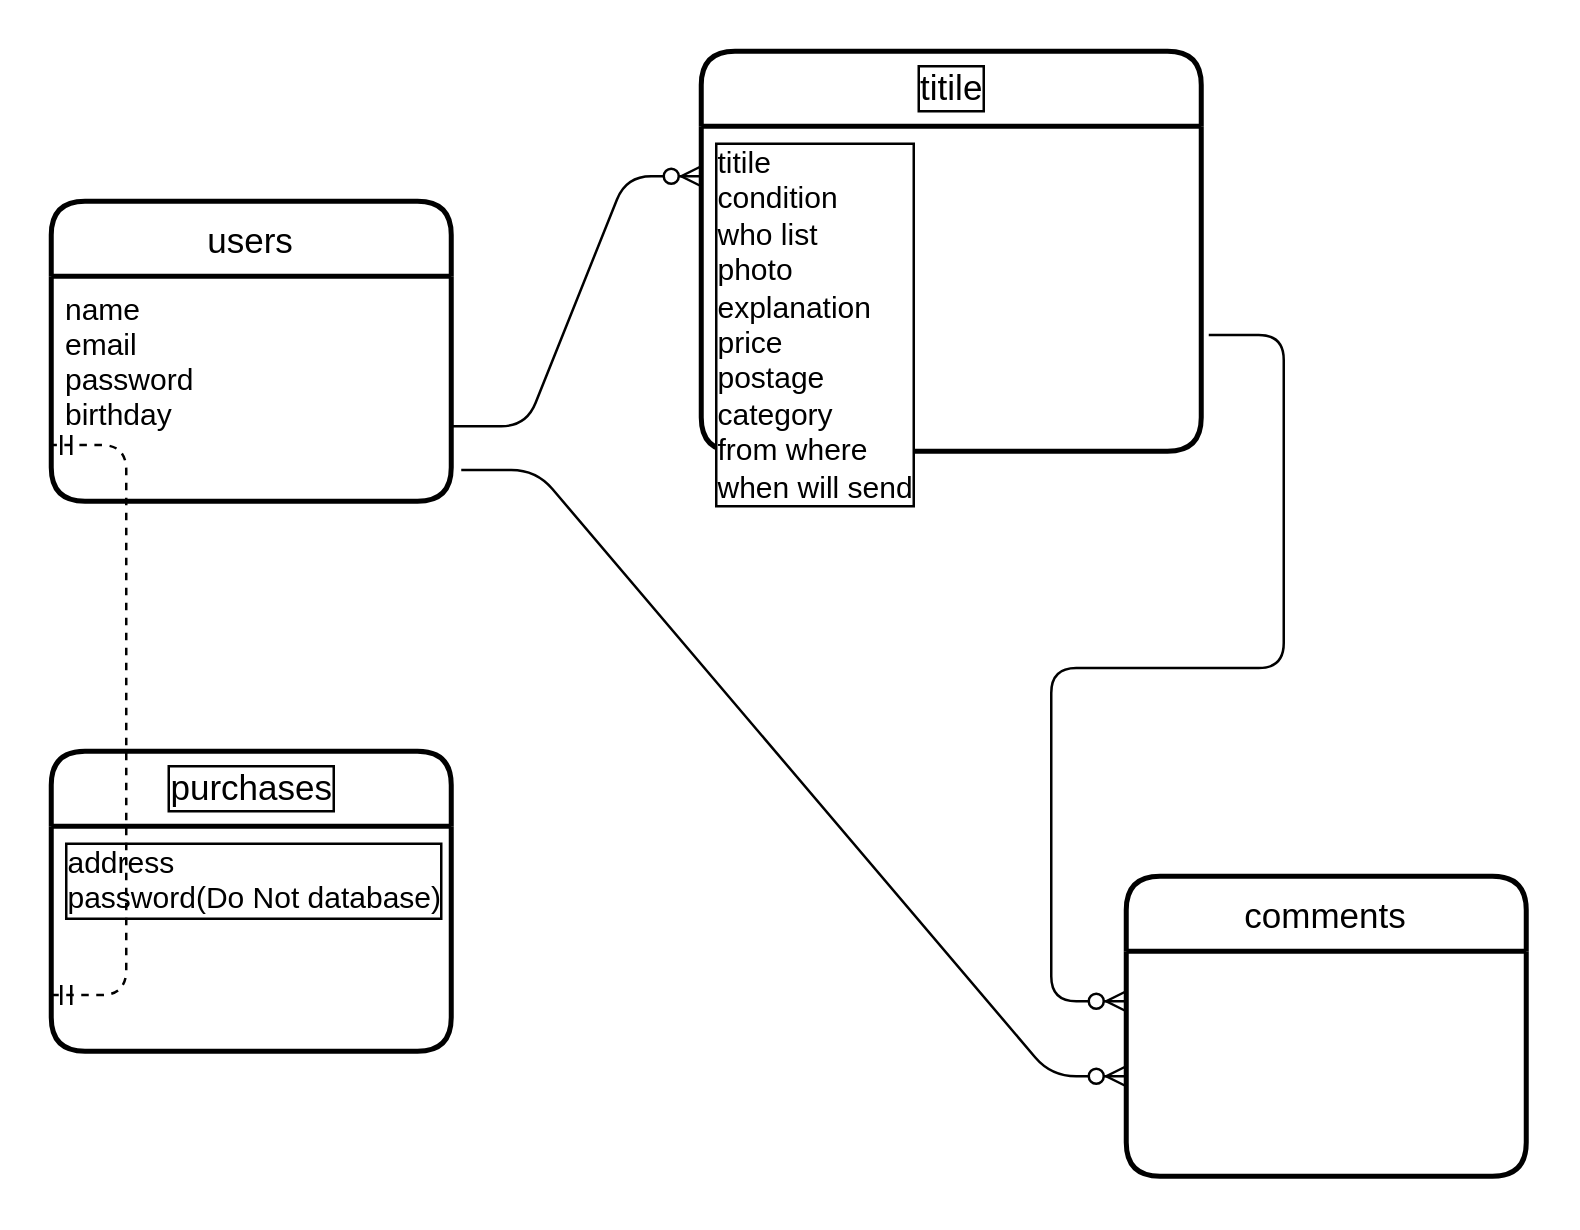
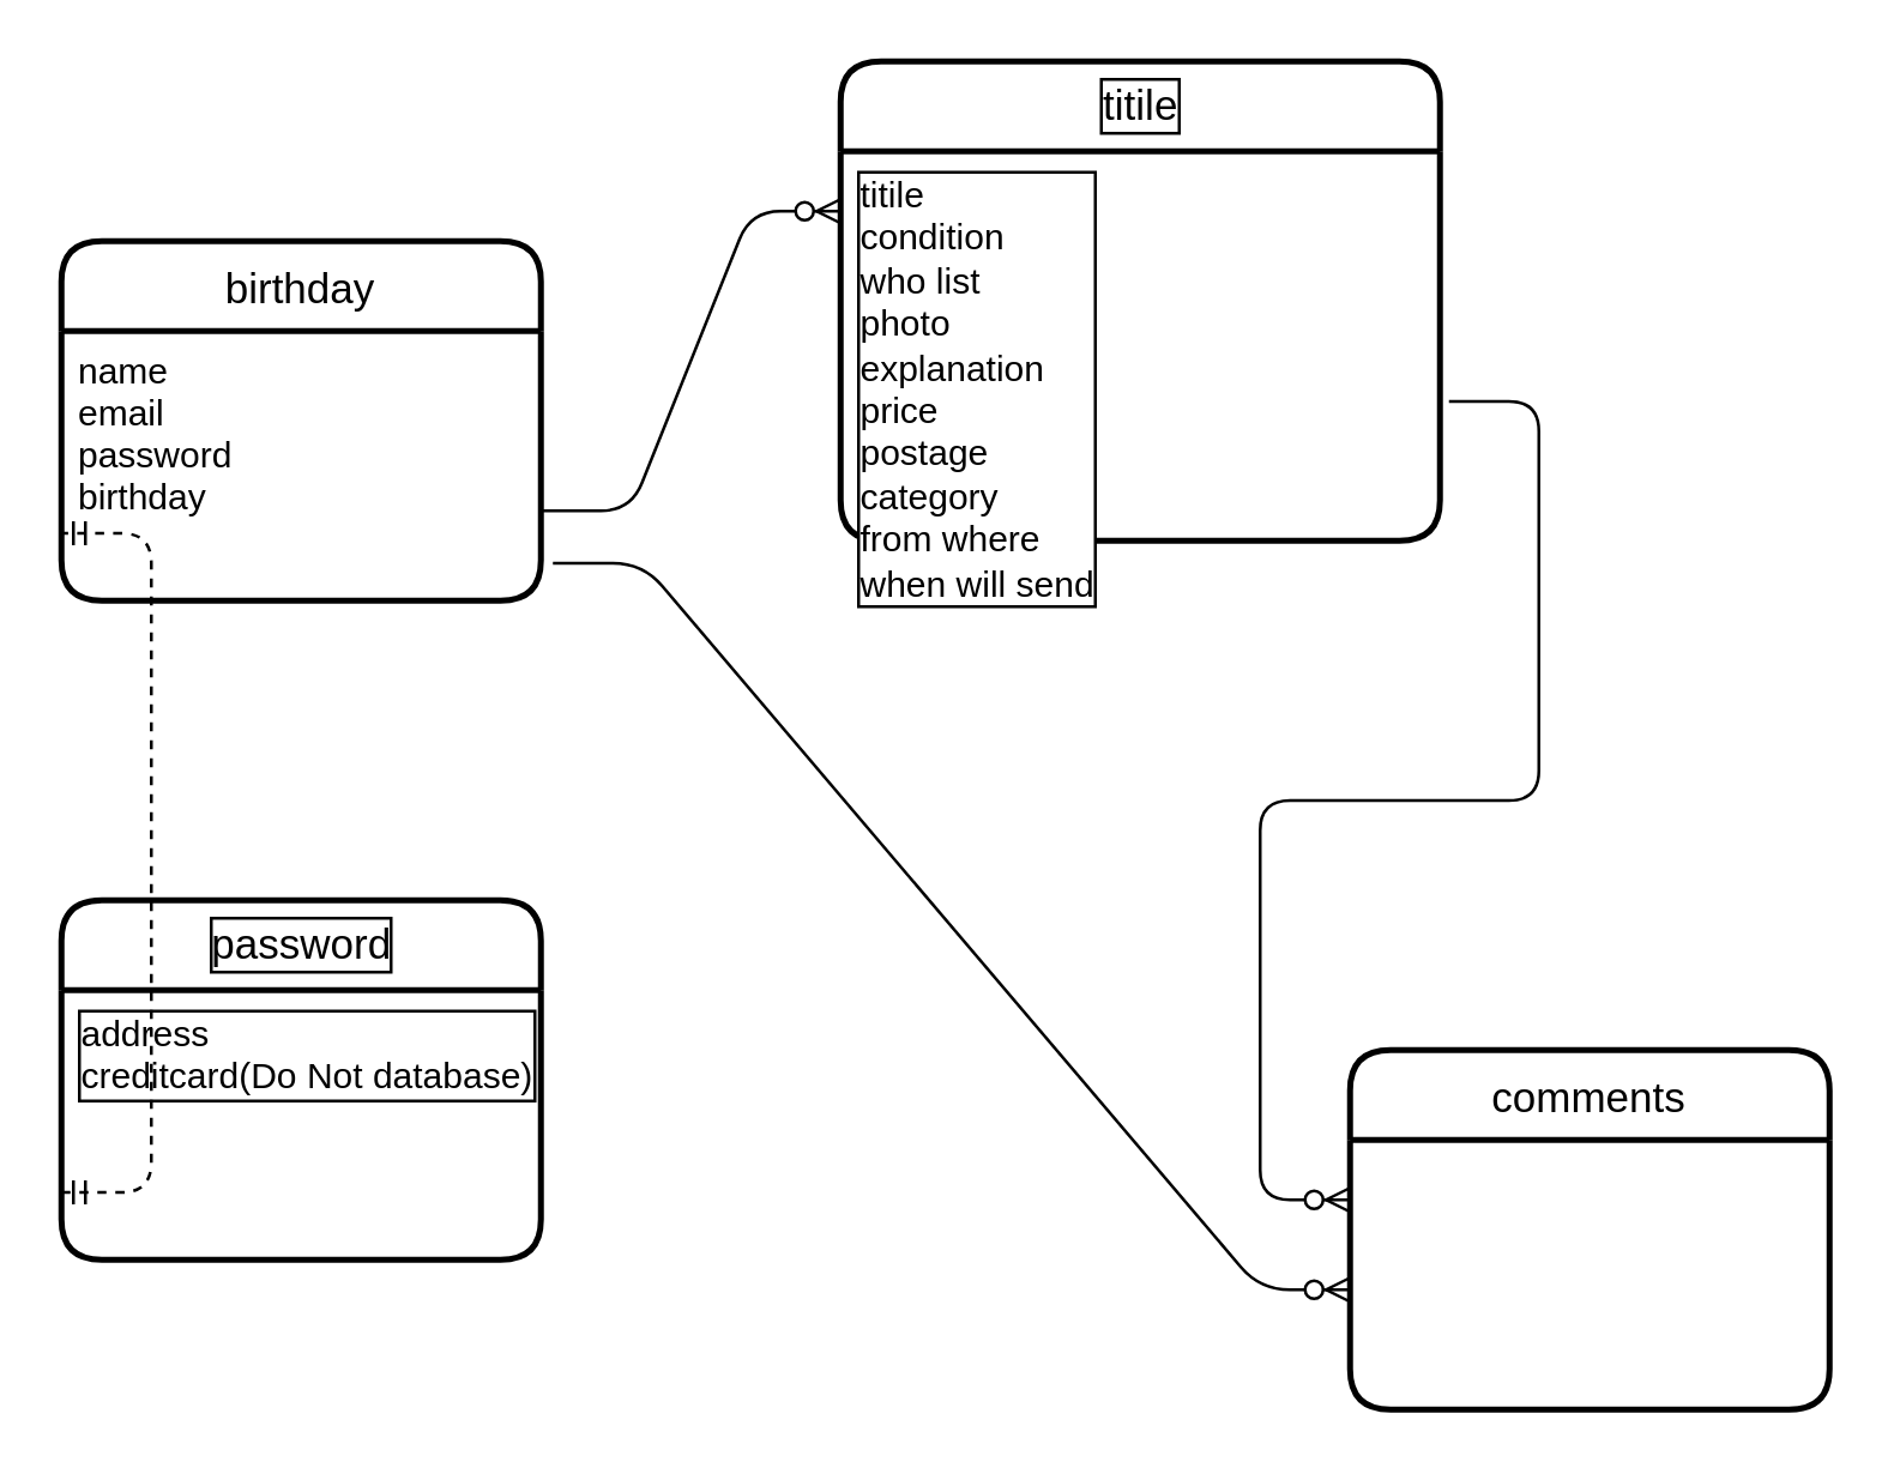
  <mxCell id="0" />
  <mxCell id="1" parent="0" />
- <mxCell id="2" value="users" style="swimlane;childLayout=stackLayout;horizontal=1;startSize=30;horizontalStack=0;rounded=1;fontSize=14;fontStyle=0;strokeWidth=2;resizeParent=0;resizeLast=1;shadow=0;dashed=0;align=center;" vertex="1" parent="1"><mxGeometry x="20" y="80" width="160" height="120" as="geometry" /></mxCell>
+ <mxCell id="2" value="birthday" style="swimlane;childLayout=stackLayout;horizontal=1;startSize=30;horizontalStack=0;rounded=1;fontSize=14;fontStyle=0;strokeWidth=2;resizeParent=0;resizeLast=1;shadow=0;dashed=0;align=center;" vertex="1" parent="1"><mxGeometry x="20" y="80" width="160" height="120" as="geometry" /></mxCell>
  <mxCell id="3" value="name&#10;email&#10;password&#10;birthday" style="align=left;strokeColor=none;fillColor=none;spacingLeft=4;fontSize=12;verticalAlign=top;resizable=0;rotatable=0;part=1;" vertex="1" parent="2"><mxGeometry y="30" width="160" height="90" as="geometry" /></mxCell>
  <mxCell id="4" value="comments" style="swimlane;childLayout=stackLayout;horizontal=1;startSize=30;horizontalStack=0;rounded=1;fontSize=14;fontStyle=0;strokeWidth=2;resizeParent=0;resizeLast=1;shadow=0;dashed=0;align=center;" vertex="1" parent="1"><mxGeometry x="450" y="350" width="160" height="120" as="geometry" /></mxCell>
- <mxCell id="5" value="purchases" style="swimlane;childLayout=stackLayout;horizontal=1;startSize=30;horizontalStack=0;rounded=1;fontSize=14;fontStyle=0;strokeWidth=2;resizeParent=0;resizeLast=1;shadow=0;dashed=0;align=center;labelBorderColor=default;html=1;" vertex="1" parent="1"><mxGeometry x="20" y="300" width="160" height="120" as="geometry" /></mxCell>
- <mxCell id="6" value="address&lt;br&gt;password(Do Not database)" style="align=left;strokeColor=none;fillColor=none;spacingLeft=4;fontSize=12;verticalAlign=top;resizable=0;rotatable=0;part=1;labelBorderColor=default;html=1;" vertex="1" parent="5"><mxGeometry y="30" width="160" height="90" as="geometry" /></mxCell>
+ <mxCell id="5" value="password" style="swimlane;childLayout=stackLayout;horizontal=1;startSize=30;horizontalStack=0;rounded=1;fontSize=14;fontStyle=0;strokeWidth=2;resizeParent=0;resizeLast=1;shadow=0;dashed=0;align=center;labelBorderColor=default;html=1;" vertex="1" parent="1"><mxGeometry x="20" y="300" width="160" height="120" as="geometry" /></mxCell>
+ <mxCell id="6" value="address&lt;br&gt;creditcard(Do Not database)" style="align=left;strokeColor=none;fillColor=none;spacingLeft=4;fontSize=12;verticalAlign=top;resizable=0;rotatable=0;part=1;labelBorderColor=default;html=1;" vertex="1" parent="5"><mxGeometry y="30" width="160" height="90" as="geometry" /></mxCell>
  <mxCell id="7" value="titile" style="swimlane;childLayout=stackLayout;horizontal=1;startSize=30;horizontalStack=0;rounded=1;fontSize=14;fontStyle=0;strokeWidth=2;resizeParent=0;resizeLast=1;shadow=0;dashed=0;align=center;labelBackgroundColor=default;labelBorderColor=default;html=1;" vertex="1" parent="1"><mxGeometry x="280" y="20" width="200" height="160" as="geometry" /></mxCell>
  <mxCell id="8" value="titile&lt;br&gt;condition &lt;br&gt;who list&lt;br&gt;photo&lt;br&gt;explanation&lt;br&gt;price&lt;br&gt;postage&lt;br&gt;category&lt;br&gt;from where&lt;br&gt;when will send" style="align=left;strokeColor=none;fillColor=none;spacingLeft=4;fontSize=12;verticalAlign=top;resizable=0;rotatable=0;part=1;labelBackgroundColor=default;labelBorderColor=default;html=1;" vertex="1" parent="7"><mxGeometry y="30" width="200" height="130" as="geometry" /></mxCell>
  <mxCell id="9" value="" style="edgeStyle=entityRelationEdgeStyle;fontSize=12;html=1;endArrow=ERzeroToMany;endFill=1;" edge="1" parent="1"><mxGeometry width="100" height="100" relative="1" as="geometry"><mxPoint x="180" y="170" as="sourcePoint" /><mxPoint x="280" y="70" as="targetPoint" /></mxGeometry></mxCell>
  <mxCell id="10" value="" style="edgeStyle=entityRelationEdgeStyle;fontSize=12;html=1;endArrow=ERzeroToMany;endFill=1;exitX=1.025;exitY=0.861;exitDx=0;exitDy=0;exitPerimeter=0;" edge="1" parent="1" source="3"><mxGeometry width="100" height="100" relative="1" as="geometry"><mxPoint x="270" y="330" as="sourcePoint" /><mxPoint x="450" y="430" as="targetPoint" /></mxGeometry></mxCell>
  <mxCell id="11" value="" style="edgeStyle=entityRelationEdgeStyle;fontSize=12;html=1;endArrow=ERzeroToMany;endFill=1;exitX=1.015;exitY=0.642;exitDx=0;exitDy=0;exitPerimeter=0;" edge="1" parent="1" source="8"><mxGeometry width="100" height="100" relative="1" as="geometry"><mxPoint x="430" y="220" as="sourcePoint" /><mxPoint x="450" y="400" as="targetPoint" /></mxGeometry></mxCell>
  <mxCell id="12" value="" style="edgeStyle=entityRelationEdgeStyle;fontSize=12;html=1;endArrow=ERmandOne;startArrow=ERmandOne;exitX=0;exitY=0.75;exitDx=0;exitDy=0;entryX=0;entryY=0.75;entryDx=0;entryDy=0;dashed=1;" edge="1" parent="1" source="6" target="3"><mxGeometry width="100" height="100" relative="1" as="geometry"><mxPoint x="270" y="330" as="sourcePoint" /><mxPoint x="10" y="180" as="targetPoint" /></mxGeometry></mxCell>
